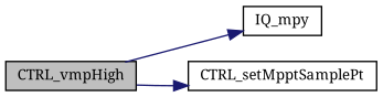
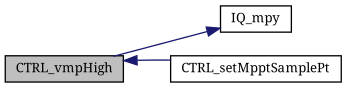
  digraph {
    fontname="Noto Serif"
    rankdir=LR
    node [color=black fillcolor=white fontname="Noto Serif" fontsize=10 shape=record style=filled]
    edge [color=midnightblue fontname="Noto Serif" fontsize=10 labelfontname=Helvetica labelfontsize=10 style=solid]
    n1 [fillcolor=grey75 fontcolor=black height=0.2 label=CTRL_vmpHigh width=0.4]
    n2 [height=0.2 label=IQ_mpy width=0.4]
    n3 [height=0.2 label=CTRL_setMpptSamplePt width=0.4]
    n1 -> n2
-   n1 -> n3
+   n3 -> n1
  }
